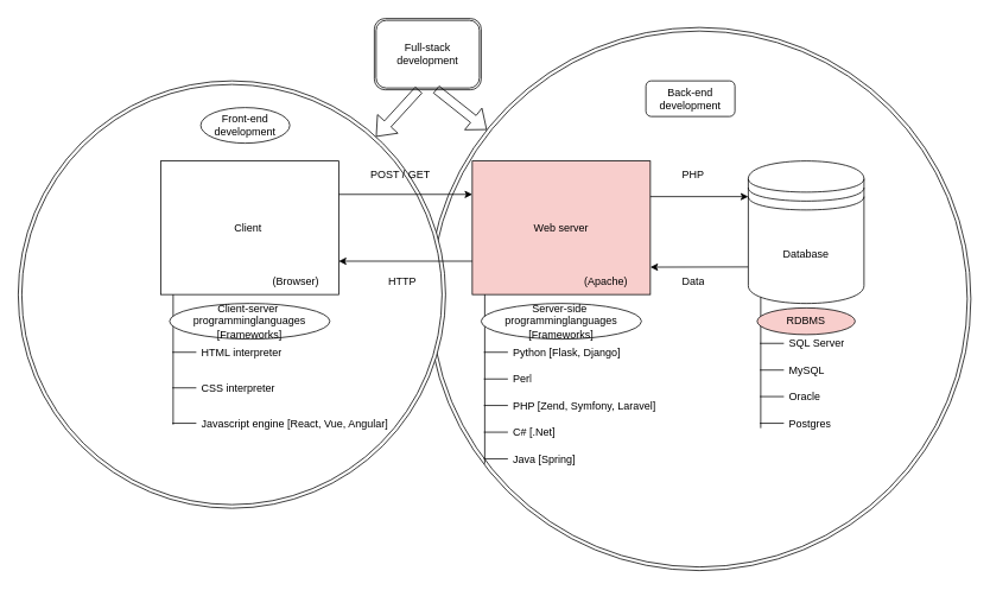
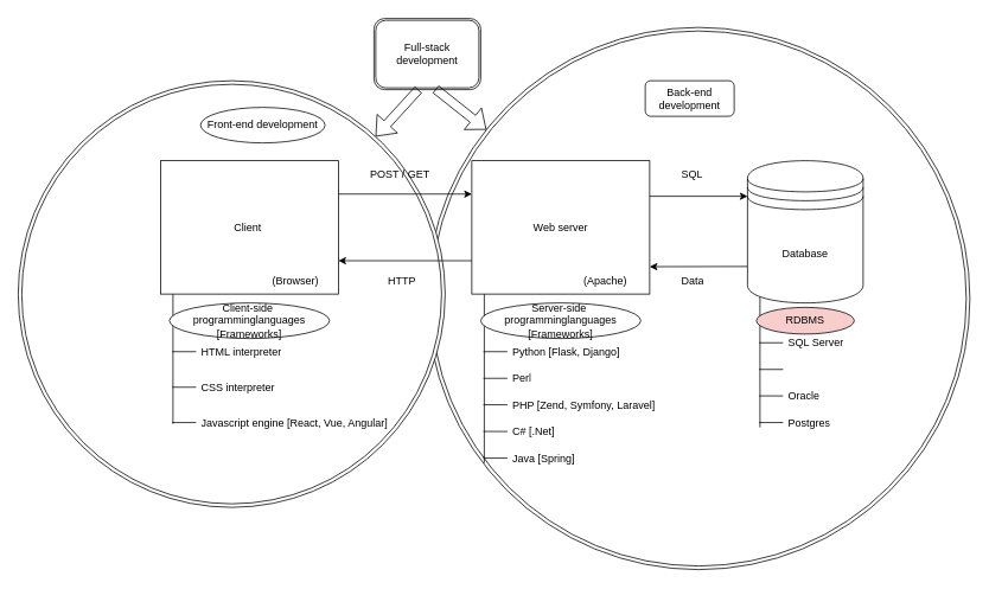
  <mxCell id="0" />
  <mxCell id="1" parent="0" />
  <mxCell id="2" value="" style="ellipse;shape=doubleEllipse;whiteSpace=wrap;html=1;aspect=fixed;" parent="1" vertex="1"><mxGeometry x="480" y="30" width="610" height="610" as="geometry" /></mxCell>
  <mxCell id="3" value="" style="ellipse;shape=doubleEllipse;whiteSpace=wrap;html=1;aspect=fixed;" parent="1" vertex="1"><mxGeometry x="20" y="90" width="480" height="480" as="geometry" /></mxCell>
- <mxCell id="4" value="Web server" style="rounded=0;whiteSpace=wrap;html=1;fillColor=#f8cecc;" parent="1" vertex="1"><mxGeometry x="530" y="180" width="200" height="150" as="geometry" /></mxCell>
+ <mxCell id="4" value="Web server" style="rounded=0;whiteSpace=wrap;html=1;" parent="1" vertex="1"><mxGeometry x="530" y="180" width="200" height="150" as="geometry" /></mxCell>
  <mxCell id="5" value="Client&amp;nbsp;" style="rounded=0;whiteSpace=wrap;html=1;" parent="1" vertex="1"><mxGeometry x="180" y="180" width="200" height="150" as="geometry" /></mxCell>
  <mxCell id="6" value="" style="endArrow=classic;html=1;entryX=0;entryY=0.25;entryDx=0;entryDy=0;exitX=1;exitY=0.25;exitDx=0;exitDy=0;" parent="1" source="5" target="4" edge="1"><mxGeometry width="50" height="50" relative="1" as="geometry"><mxPoint x="510" y="230" as="sourcePoint" /><mxPoint x="560" y="180" as="targetPoint" /></mxGeometry></mxCell>
  <mxCell id="7" value="" style="endArrow=classic;html=1;entryX=1;entryY=0.75;entryDx=0;entryDy=0;exitX=0;exitY=0.75;exitDx=0;exitDy=0;" parent="1" source="4" target="5" edge="1"><mxGeometry width="50" height="50" relative="1" as="geometry"><mxPoint x="380" y="400" as="sourcePoint" /><mxPoint x="600" y="400" as="targetPoint" /></mxGeometry></mxCell>
  <mxCell id="8" value="POST / GET" style="text;strokeColor=none;fillColor=none;align=left;verticalAlign=middle;spacingLeft=4;spacingRight=4;overflow=hidden;points=[[0,0.5],[1,0.5]];portConstraint=eastwest;rotatable=0;whiteSpace=wrap;html=1;" parent="1" vertex="1"><mxGeometry x="410" y="180" width="80" height="30" as="geometry" /></mxCell>
  <mxCell id="9" value="HTTP" style="text;strokeColor=none;fillColor=none;align=left;verticalAlign=middle;spacingLeft=4;spacingRight=4;overflow=hidden;points=[[0,0.5],[1,0.5]];portConstraint=eastwest;rotatable=0;whiteSpace=wrap;html=1;" parent="1" vertex="1"><mxGeometry x="430" y="300" width="80" height="30" as="geometry" /></mxCell>
  <mxCell id="10" value="(Apache)" style="text;strokeColor=none;fillColor=none;align=left;verticalAlign=middle;spacingLeft=4;spacingRight=4;overflow=hidden;points=[[0,0.5],[1,0.5]];portConstraint=eastwest;rotatable=0;whiteSpace=wrap;html=1;" parent="1" vertex="1"><mxGeometry x="650" y="300" width="80" height="30" as="geometry" /></mxCell>
  <mxCell id="11" value="(Browser)" style="text;strokeColor=none;fillColor=none;align=left;verticalAlign=middle;spacingLeft=4;spacingRight=4;overflow=hidden;points=[[0,0.5],[1,0.5]];portConstraint=eastwest;rotatable=0;whiteSpace=wrap;html=1;" parent="1" vertex="1"><mxGeometry x="300" y="300" width="80" height="30" as="geometry" /></mxCell>
  <mxCell id="12" value="HTML interpreter" style="text;strokeColor=none;fillColor=none;align=left;verticalAlign=middle;spacingLeft=4;spacingRight=4;overflow=hidden;points=[[0,0.5],[1,0.5]];portConstraint=eastwest;rotatable=0;whiteSpace=wrap;html=1;" parent="1" vertex="1"><mxGeometry x="220" y="380" width="110" height="30" as="geometry" /></mxCell>
  <mxCell id="13" value="CSS interpreter" style="text;strokeColor=none;fillColor=none;align=left;verticalAlign=middle;spacingLeft=4;spacingRight=4;overflow=hidden;points=[[0,0.5],[1,0.5]];portConstraint=eastwest;rotatable=0;whiteSpace=wrap;html=1;" parent="1" vertex="1"><mxGeometry x="220" y="420" width="110" height="30" as="geometry" /></mxCell>
  <mxCell id="14" value="Javascript engine [React, Vue, Angular]" style="text;strokeColor=none;fillColor=none;align=left;verticalAlign=middle;spacingLeft=4;spacingRight=4;overflow=hidden;points=[[0,0.5],[1,0.5]];portConstraint=eastwest;rotatable=0;whiteSpace=wrap;html=1;" parent="1" vertex="1"><mxGeometry x="220" y="460" width="220" height="30" as="geometry" /></mxCell>
  <mxCell id="15" value="" style="endArrow=none;html=1;" parent="1" edge="1"><mxGeometry width="50" height="50" relative="1" as="geometry"><mxPoint x="194" y="476" as="sourcePoint" /><mxPoint x="194" y="330" as="targetPoint" /></mxGeometry></mxCell>
  <mxCell id="16" value="" style="endArrow=none;html=1;" parent="1" edge="1"><mxGeometry width="50" height="50" relative="1" as="geometry"><mxPoint x="193" y="394.83" as="sourcePoint" /><mxPoint x="220" y="394.83" as="targetPoint" /></mxGeometry></mxCell>
  <mxCell id="17" value="" style="endArrow=none;html=1;" parent="1" edge="1"><mxGeometry width="50" height="50" relative="1" as="geometry"><mxPoint x="193" y="434.83" as="sourcePoint" /><mxPoint x="220" y="434.83" as="targetPoint" /></mxGeometry></mxCell>
- <mxCell id="18" value="Client-server&amp;nbsp;&lt;br&gt;programminglanguages&lt;br&gt;[Frameworks]" style="ellipse;whiteSpace=wrap;html=1;align=center;newEdgeStyle={&quot;edgeStyle&quot;:&quot;entityRelationEdgeStyle&quot;,&quot;startArrow&quot;:&quot;none&quot;,&quot;endArrow&quot;:&quot;none&quot;,&quot;segment&quot;:10,&quot;curved&quot;:1,&quot;sourcePerimeterSpacing&quot;:0,&quot;targetPerimeterSpacing&quot;:0};treeFolding=1;treeMoving=1;" parent="1" vertex="1"><mxGeometry x="190" y="340" width="180" height="40" as="geometry" /></mxCell>
+ <mxCell id="18" value="Client-side&amp;nbsp;&lt;br&gt;programminglanguages&lt;br&gt;[Frameworks]" style="ellipse;whiteSpace=wrap;html=1;align=center;newEdgeStyle={&quot;edgeStyle&quot;:&quot;entityRelationEdgeStyle&quot;,&quot;startArrow&quot;:&quot;none&quot;,&quot;endArrow&quot;:&quot;none&quot;,&quot;segment&quot;:10,&quot;curved&quot;:1,&quot;sourcePerimeterSpacing&quot;:0,&quot;targetPerimeterSpacing&quot;:0};treeFolding=1;treeMoving=1;" parent="1" vertex="1"><mxGeometry x="190" y="340" width="180" height="40" as="geometry" /></mxCell>
  <mxCell id="19" value="" style="endArrow=none;html=1;fontStyle=1" parent="1" edge="1"><mxGeometry width="50" height="50" relative="1" as="geometry"><mxPoint x="193" y="474.6" as="sourcePoint" /><mxPoint x="220" y="474.6" as="targetPoint" /></mxGeometry></mxCell>
  <mxCell id="20" value="Python [Flask, Django]" style="text;strokeColor=none;fillColor=none;align=left;verticalAlign=middle;spacingLeft=4;spacingRight=4;overflow=hidden;points=[[0,0.5],[1,0.5]];portConstraint=eastwest;rotatable=0;whiteSpace=wrap;html=1;" parent="1" vertex="1"><mxGeometry x="570" y="380" width="170" height="30" as="geometry" /></mxCell>
  <mxCell id="21" value="Perl" style="text;strokeColor=none;fillColor=none;align=left;verticalAlign=middle;spacingLeft=4;spacingRight=4;overflow=hidden;points=[[0,0.5],[1,0.5]];portConstraint=eastwest;rotatable=0;whiteSpace=wrap;html=1;" parent="1" vertex="1"><mxGeometry x="570" y="410" width="110" height="30" as="geometry" /></mxCell>
  <mxCell id="22" value="PHP [Zend, Symfony, Laravel]" style="text;strokeColor=none;fillColor=none;align=left;verticalAlign=middle;spacingLeft=4;spacingRight=4;overflow=hidden;points=[[0,0.5],[1,0.5]];portConstraint=eastwest;rotatable=0;whiteSpace=wrap;html=1;" parent="1" vertex="1"><mxGeometry x="570" y="440" width="190" height="30" as="geometry" /></mxCell>
  <mxCell id="23" value="" style="endArrow=none;html=1;" parent="1" edge="1"><mxGeometry width="50" height="50" relative="1" as="geometry"><mxPoint x="544" y="520" as="sourcePoint" /><mxPoint x="544" y="330" as="targetPoint" /></mxGeometry></mxCell>
  <mxCell id="24" value="" style="endArrow=none;html=1;" parent="1" edge="1"><mxGeometry width="50" height="50" relative="1" as="geometry"><mxPoint x="543" y="394.83" as="sourcePoint" /><mxPoint x="570" y="394.83" as="targetPoint" /></mxGeometry></mxCell>
  <mxCell id="25" value="" style="endArrow=none;html=1;" parent="1" edge="1"><mxGeometry width="50" height="50" relative="1" as="geometry"><mxPoint x="543" y="424.83" as="sourcePoint" /><mxPoint x="570" y="424.83" as="targetPoint" /></mxGeometry></mxCell>
  <mxCell id="26" value="Server-side&amp;nbsp;&lt;br&gt;programminglanguages&lt;br&gt;[Frameworks]" style="ellipse;whiteSpace=wrap;html=1;align=center;newEdgeStyle={&quot;edgeStyle&quot;:&quot;entityRelationEdgeStyle&quot;,&quot;startArrow&quot;:&quot;none&quot;,&quot;endArrow&quot;:&quot;none&quot;,&quot;segment&quot;:10,&quot;curved&quot;:1,&quot;sourcePerimeterSpacing&quot;:0,&quot;targetPerimeterSpacing&quot;:0};treeFolding=1;treeMoving=1;" parent="1" vertex="1"><mxGeometry x="540" y="340" width="180" height="40" as="geometry" /></mxCell>
  <mxCell id="27" value="" style="endArrow=none;html=1;fontStyle=1" parent="1" edge="1"><mxGeometry width="50" height="50" relative="1" as="geometry"><mxPoint x="543" y="454.6" as="sourcePoint" /><mxPoint x="570" y="454.6" as="targetPoint" /></mxGeometry></mxCell>
  <mxCell id="28" value="C# [.Net]" style="text;strokeColor=none;fillColor=none;align=left;verticalAlign=middle;spacingLeft=4;spacingRight=4;overflow=hidden;points=[[0,0.5],[1,0.5]];portConstraint=eastwest;rotatable=0;whiteSpace=wrap;html=1;" parent="1" vertex="1"><mxGeometry x="570" y="470" width="110" height="30" as="geometry" /></mxCell>
  <mxCell id="29" value="" style="endArrow=none;html=1;fontStyle=1" parent="1" edge="1"><mxGeometry width="50" height="50" relative="1" as="geometry"><mxPoint x="543" y="484.6" as="sourcePoint" /><mxPoint x="570" y="484.6" as="targetPoint" /></mxGeometry></mxCell>
  <mxCell id="30" value="Java [Spring]" style="text;strokeColor=none;fillColor=none;align=left;verticalAlign=middle;spacingLeft=4;spacingRight=4;overflow=hidden;points=[[0,0.5],[1,0.5]];portConstraint=eastwest;rotatable=0;whiteSpace=wrap;html=1;" parent="1" vertex="1"><mxGeometry x="570" y="500" width="150" height="30" as="geometry" /></mxCell>
  <mxCell id="31" value="" style="endArrow=none;html=1;fontStyle=1" parent="1" edge="1"><mxGeometry width="50" height="50" relative="1" as="geometry"><mxPoint x="543" y="514.6" as="sourcePoint" /><mxPoint x="570" y="514.6" as="targetPoint" /></mxGeometry></mxCell>
  <mxCell id="32" value="" style="endArrow=classic;html=1;exitX=1;exitY=0.25;exitDx=0;exitDy=0;" parent="1" edge="1"><mxGeometry width="50" height="50" relative="1" as="geometry"><mxPoint x="730" y="220" as="sourcePoint" /><mxPoint x="840" y="220" as="targetPoint" /></mxGeometry></mxCell>
  <mxCell id="33" value="" style="endArrow=classic;html=1;entryX=1;entryY=0.75;entryDx=0;entryDy=0;" parent="1" edge="1"><mxGeometry width="50" height="50" relative="1" as="geometry"><mxPoint x="840" y="299" as="sourcePoint" /><mxPoint x="730" y="299.2" as="targetPoint" /></mxGeometry></mxCell>
- <mxCell id="34" value="PHP" style="text;strokeColor=none;fillColor=none;align=left;verticalAlign=middle;spacingLeft=4;spacingRight=4;overflow=hidden;points=[[0,0.5],[1,0.5]];portConstraint=eastwest;rotatable=0;whiteSpace=wrap;html=1;" parent="1" vertex="1"><mxGeometry x="760" y="180" width="80" height="30" as="geometry" /></mxCell>
+ <mxCell id="34" value="SQL" style="text;strokeColor=none;fillColor=none;align=left;verticalAlign=middle;spacingLeft=4;spacingRight=4;overflow=hidden;points=[[0,0.5],[1,0.5]];portConstraint=eastwest;rotatable=0;whiteSpace=wrap;html=1;" parent="1" vertex="1"><mxGeometry x="760" y="180" width="80" height="30" as="geometry" /></mxCell>
  <mxCell id="35" value="Data" style="text;strokeColor=none;fillColor=none;align=left;verticalAlign=middle;spacingLeft=4;spacingRight=4;overflow=hidden;points=[[0,0.5],[1,0.5]];portConstraint=eastwest;rotatable=0;whiteSpace=wrap;html=1;" parent="1" vertex="1"><mxGeometry x="760" y="300" width="80" height="30" as="geometry" /></mxCell>
- <mxCell id="36" value="Front-end development" style="ellipse;whiteSpace=wrap;html=1;align=center;newEdgeStyle={&quot;edgeStyle&quot;:&quot;entityRelationEdgeStyle&quot;,&quot;startArrow&quot;:&quot;none&quot;,&quot;endArrow&quot;:&quot;none&quot;,&quot;segment&quot;:10,&quot;curved&quot;:1,&quot;sourcePerimeterSpacing&quot;:0,&quot;targetPerimeterSpacing&quot;:0};treeFolding=1;treeMoving=1;" parent="1" vertex="1"><mxGeometry x="225" y="120" width="100" height="40" as="geometry" /></mxCell>
+ <mxCell id="36" value="Front-end development" style="ellipse;whiteSpace=wrap;html=1;align=center;newEdgeStyle={&quot;edgeStyle&quot;:&quot;entityRelationEdgeStyle&quot;,&quot;startArrow&quot;:&quot;none&quot;,&quot;endArrow&quot;:&quot;none&quot;,&quot;segment&quot;:10,&quot;curved&quot;:1,&quot;sourcePerimeterSpacing&quot;:0,&quot;targetPerimeterSpacing&quot;:0};treeFolding=1;treeMoving=1;" parent="1" vertex="1"><mxGeometry x="225" y="120" width="140" height="40" as="geometry" /></mxCell>
  <mxCell id="37" value="Back-end development" style="whiteSpace=wrap;html=1;align=center;newEdgeStyle={&quot;edgeStyle&quot;:&quot;entityRelationEdgeStyle&quot;,&quot;startArrow&quot;:&quot;none&quot;,&quot;endArrow&quot;:&quot;none&quot;,&quot;segment&quot;:10,&quot;curved&quot;:1,&quot;sourcePerimeterSpacing&quot;:0,&quot;targetPerimeterSpacing&quot;:0};treeFolding=1;treeMoving=1;rounded=1;" parent="1" vertex="1"><mxGeometry x="725" y="90" width="100" height="40" as="geometry" /></mxCell>
  <mxCell id="38" value="" style="endArrow=none;html=1;" parent="1" edge="1"><mxGeometry width="50" height="50" relative="1" as="geometry"><mxPoint x="854" y="480" as="sourcePoint" /><mxPoint x="854" y="330" as="targetPoint" /></mxGeometry></mxCell>
  <mxCell id="39" value="RDBMS" style="ellipse;whiteSpace=wrap;html=1;align=center;newEdgeStyle={&quot;edgeStyle&quot;:&quot;entityRelationEdgeStyle&quot;,&quot;startArrow&quot;:&quot;none&quot;,&quot;endArrow&quot;:&quot;none&quot;,&quot;segment&quot;:10,&quot;curved&quot;:1,&quot;sourcePerimeterSpacing&quot;:0,&quot;targetPerimeterSpacing&quot;:0};treeFolding=1;treeMoving=1;fillColor=#f8cecc;" parent="1" vertex="1"><mxGeometry x="850" y="345" width="110" height="30" as="geometry" /></mxCell>
  <mxCell id="40" value="" style="group" parent="1" vertex="1" connectable="0"><mxGeometry x="853" y="370" width="197" height="120" as="geometry" /></mxCell>
  <mxCell id="41" value="SQL Server" style="text;strokeColor=none;fillColor=none;align=left;verticalAlign=middle;spacingLeft=4;spacingRight=4;overflow=hidden;points=[[0,0.5],[1,0.5]];portConstraint=eastwest;rotatable=0;whiteSpace=wrap;html=1;" parent="40" vertex="1"><mxGeometry x="27" width="170" height="30" as="geometry" /></mxCell>
- <mxCell id="42" value="MySQL" style="text;strokeColor=none;fillColor=none;align=left;verticalAlign=middle;spacingLeft=4;spacingRight=4;overflow=hidden;points=[[0,0.5],[1,0.5]];portConstraint=eastwest;rotatable=0;whiteSpace=wrap;html=1;" parent="40" vertex="1"><mxGeometry x="27" y="30" width="110" height="30" as="geometry" /></mxCell>
  <mxCell id="43" value="" style="endArrow=none;html=1;" parent="40" edge="1"><mxGeometry width="50" height="50" relative="1" as="geometry"><mxPoint y="14.83" as="sourcePoint" /><mxPoint x="27" y="14.83" as="targetPoint" /></mxGeometry></mxCell>
  <mxCell id="44" value="" style="endArrow=none;html=1;" parent="40" edge="1"><mxGeometry width="50" height="50" relative="1" as="geometry"><mxPoint y="44.83" as="sourcePoint" /><mxPoint x="27" y="44.83" as="targetPoint" /></mxGeometry></mxCell>
  <mxCell id="45" value="" style="endArrow=none;html=1;fontStyle=1" parent="40" edge="1"><mxGeometry width="50" height="50" relative="1" as="geometry"><mxPoint y="74.6" as="sourcePoint" /><mxPoint x="27" y="74.6" as="targetPoint" /></mxGeometry></mxCell>
  <mxCell id="46" value="Oracle" style="text;strokeColor=none;fillColor=none;align=left;verticalAlign=middle;spacingLeft=4;spacingRight=4;overflow=hidden;points=[[0,0.5],[1,0.5]];portConstraint=eastwest;rotatable=0;whiteSpace=wrap;html=1;" parent="40" vertex="1"><mxGeometry x="27" y="60" width="110" height="30" as="geometry" /></mxCell>
  <mxCell id="47" value="" style="endArrow=none;html=1;fontStyle=1" parent="40" edge="1"><mxGeometry width="50" height="50" relative="1" as="geometry"><mxPoint y="104.6" as="sourcePoint" /><mxPoint x="27" y="104.6" as="targetPoint" /></mxGeometry></mxCell>
  <mxCell id="48" value="Postgres" style="text;strokeColor=none;fillColor=none;align=left;verticalAlign=middle;spacingLeft=4;spacingRight=4;overflow=hidden;points=[[0,0.5],[1,0.5]];portConstraint=eastwest;rotatable=0;whiteSpace=wrap;html=1;" parent="40" vertex="1"><mxGeometry x="27" y="90" width="150" height="30" as="geometry" /></mxCell>
  <mxCell id="49" value="Database" style="shape=datastore;whiteSpace=wrap;html=1;" parent="1" vertex="1"><mxGeometry x="840" y="180" width="130" height="160" as="geometry" /></mxCell>
  <mxCell id="50" value="Full-stack development" style="shape=ext;double=1;rounded=1;whiteSpace=wrap;html=1;" parent="1" vertex="1"><mxGeometry x="420" y="20" width="120" height="80" as="geometry" /></mxCell>
  <mxCell id="51" value="" style="shape=flexArrow;endArrow=classic;html=1;exitX=0.577;exitY=0.993;exitDx=0;exitDy=0;exitPerimeter=0;" parent="1" source="50" target="2" edge="1"><mxGeometry width="50" height="50" relative="1" as="geometry"><mxPoint x="460" y="165" as="sourcePoint" /><mxPoint x="510" y="115" as="targetPoint" /></mxGeometry></mxCell>
  <mxCell id="52" value="" style="shape=flexArrow;endArrow=classic;html=1;" parent="1" target="3" edge="1"><mxGeometry width="50" height="50" relative="1" as="geometry"><mxPoint x="470" y="100" as="sourcePoint" /><mxPoint x="510" y="172.95" as="targetPoint" /></mxGeometry></mxCell>
